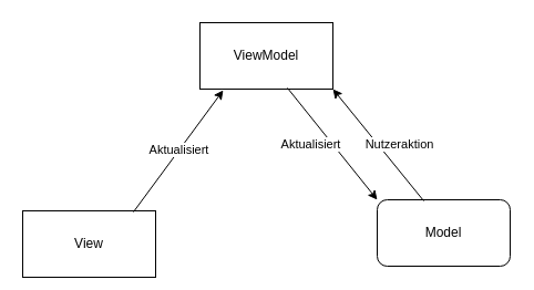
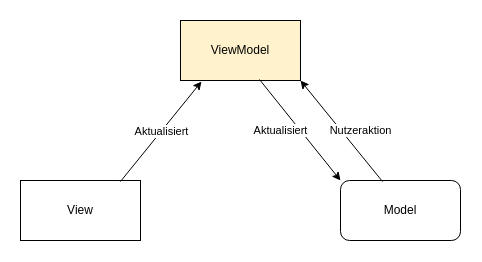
  <mxCell id="0" />
  <mxCell id="1" parent="0" />
  <mxCell id="2" value="Model" style="whiteSpace=wrap;html=1;rounded=1;" parent="1" vertex="1"><mxGeometry x="340" y="180" width="120" height="60" as="geometry" /></mxCell>
- <mxCell id="3" value="View" style="rounded=0;whiteSpace=wrap;html=1;" parent="1" vertex="1"><mxGeometry x="20" y="190" width="120" height="60" as="geometry" /></mxCell>
- <mxCell id="4" value="&lt;div&gt;ViewModel&lt;/div&gt;" style="rounded=0;whiteSpace=wrap;html=1;" parent="1" vertex="1"><mxGeometry x="180" y="20" width="120" height="60" as="geometry" /></mxCell>
+ <mxCell id="3" value="View" style="rounded=0;whiteSpace=wrap;html=1;" parent="1" vertex="1"><mxGeometry x="20" y="180" width="120" height="60" as="geometry" /></mxCell>
+ <mxCell id="4" value="&lt;div&gt;ViewModel&lt;/div&gt;" style="rounded=0;whiteSpace=wrap;html=1;fillColor=#fff2cc;" parent="1" vertex="1"><mxGeometry x="180" y="20" width="120" height="60" as="geometry" /></mxCell>
  <mxCell id="5" value="&lt;div&gt;Aktualisiert&lt;/div&gt;" style="endArrow=classic;html=1;rounded=0;entryX=0.175;entryY=1.017;entryDx=0;entryDy=0;entryPerimeter=0;exitX=0.833;exitY=0.017;exitDx=0;exitDy=0;exitPerimeter=0;" parent="1" source="3" target="4" edge="1"><mxGeometry x="0.01" width="50" height="50" relative="1" as="geometry"><mxPoint x="230" y="260" as="sourcePoint" /><mxPoint x="270" y="180" as="targetPoint" /><Array as="points" /><mxPoint as="offset" /></mxGeometry></mxCell>
  <mxCell id="6" value="&lt;div&gt;Aktualisiert&lt;/div&gt;" style="endArrow=classic;html=1;rounded=0;entryX=0;entryY=0;entryDx=0;entryDy=0;exitX=0.658;exitY=0.983;exitDx=0;exitDy=0;exitPerimeter=0;" parent="1" source="4" target="2" edge="1"><mxGeometry x="-0.182" y="-16" width="50" height="50" relative="1" as="geometry"><mxPoint x="220" y="230" as="sourcePoint" /><mxPoint x="270" y="180" as="targetPoint" /><mxPoint as="offset" /></mxGeometry></mxCell>
  <mxCell id="7" value="&lt;div&gt;Nutzeraktion&lt;/div&gt;" style="endArrow=classic;html=1;rounded=0;entryX=1;entryY=1;entryDx=0;entryDy=0;exitX=0.35;exitY=0.017;exitDx=0;exitDy=0;exitPerimeter=0;" parent="1" source="2" target="4" edge="1"><mxGeometry x="-0.178" y="-15" width="50" height="50" relative="1" as="geometry"><mxPoint x="220" y="230" as="sourcePoint" /><mxPoint x="270" y="180" as="targetPoint" /><mxPoint as="offset" /></mxGeometry></mxCell>
